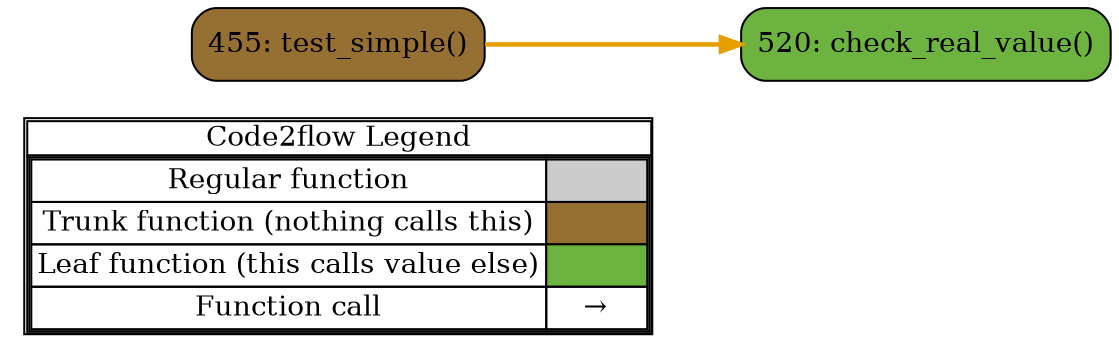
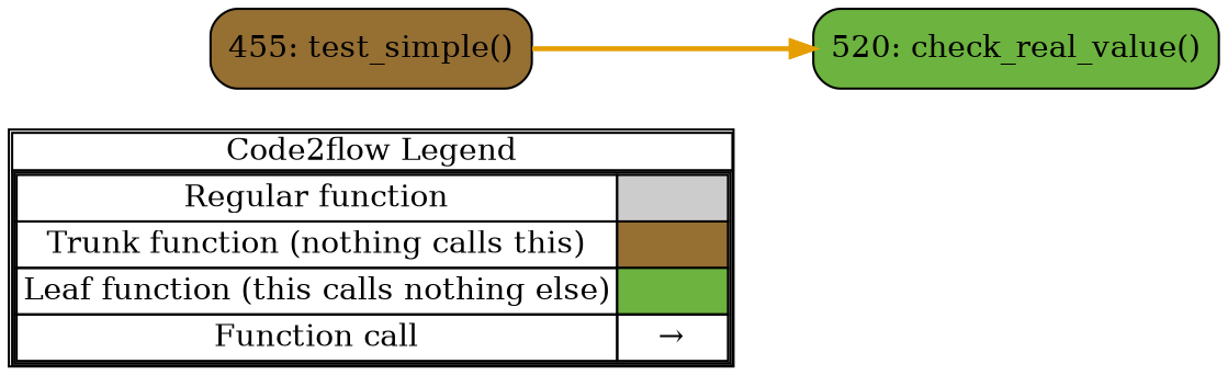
  digraph {
    concentrate=true
    rankdir=LR
    splines=ortho
    node [shape=rect style="rounded,filled"]
    edge [color="#E69F00" penwidth=2]
-   n1 [label=<         <table cellspacing="0" cellpadding="0" border="1"><tr><td>Code2flow Legend</td></tr><tr><td>         <table cellspacing="0">         <tr><td>Regular function</td><td width="50px" bgcolor='#cccccc'></td></tr>         <tr><td>Trunk function (nothing calls this)</td><td bgcolor='#966F33'></td></tr>         <tr><td>Leaf function (this calls value else)</td><td bgcolor='#6db33f'></td></tr>         <tr><td>Function call</td><td><font color='black'>&#8594;</font></td></tr>         </table></td></tr></table>         > margin=0 shape=none style=""]
+   n1 [label=<         <table cellspacing="0" cellpadding="0" border="1"><tr><td>Code2flow Legend</td></tr><tr><td>         <table cellspacing="0">         <tr><td>Regular function</td><td width="50px" bgcolor='#cccccc'></td></tr>         <tr><td>Trunk function (nothing calls this)</td><td bgcolor='#966F33'></td></tr>         <tr><td>Leaf function (this calls nothing else)</td><td bgcolor='#6db33f'></td></tr>         <tr><td>Function call</td><td><font color='black'>&#8594;</font></td></tr>         </table></td></tr></table>         > margin=0 shape=none style=""]
    n2 [fillcolor="#966F33" label="455: test_simple()"]
    n3 [fillcolor="#6db33f" label="520: check_real_value()"]
    subgraph sub_1 {
      label=legend
      rank=min
      n1
    }
    subgraph sub_2 {
      label="File: test_umath_complex"
      style=dotted
      n3
      subgraph sub_3 {
        label="Class: TestCarg"
        style=dotted
        n2
      }
    }
    n2 -> n3
    n2 -> n3
    n2 -> n3
    n2 -> n3
  }
